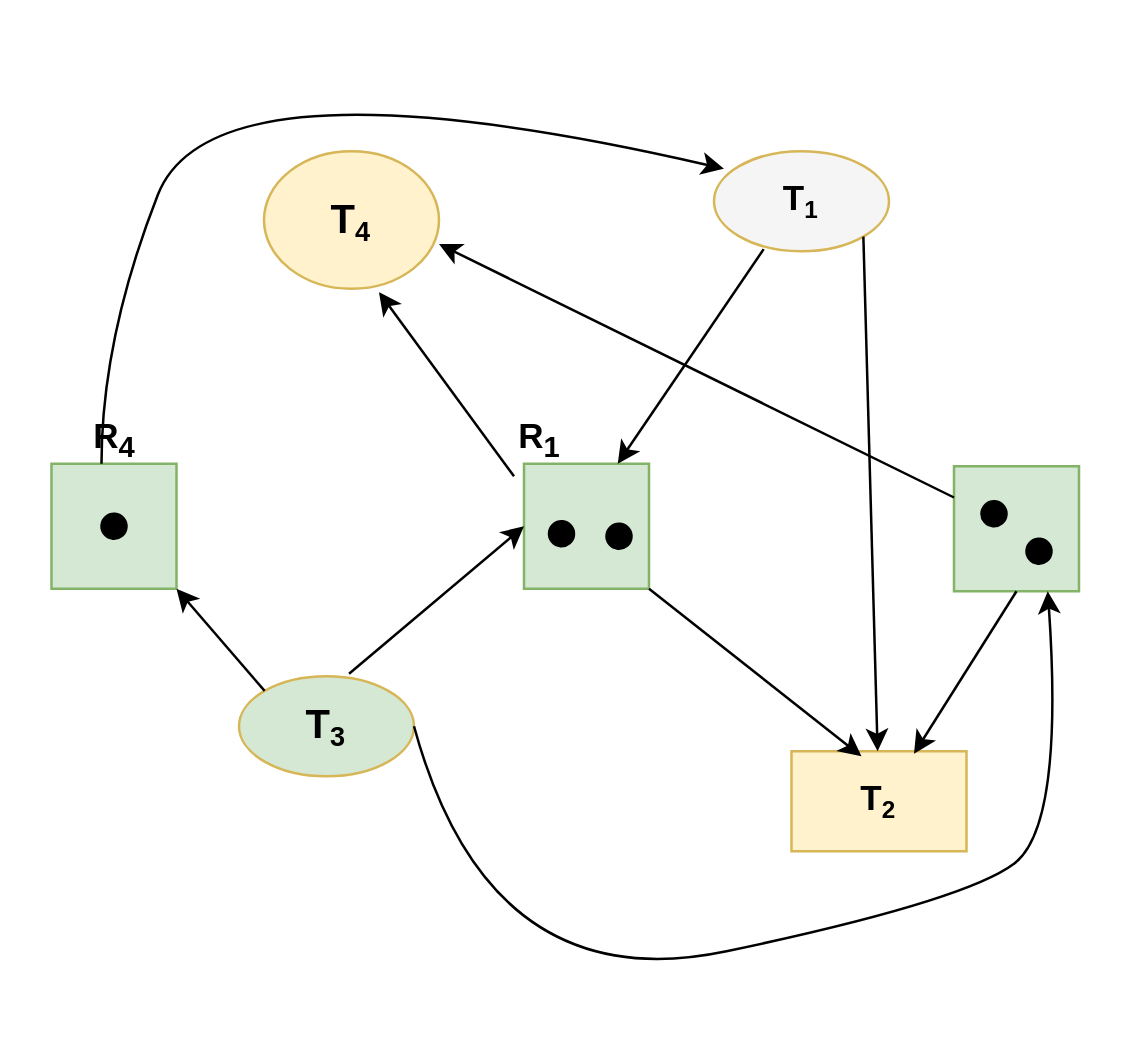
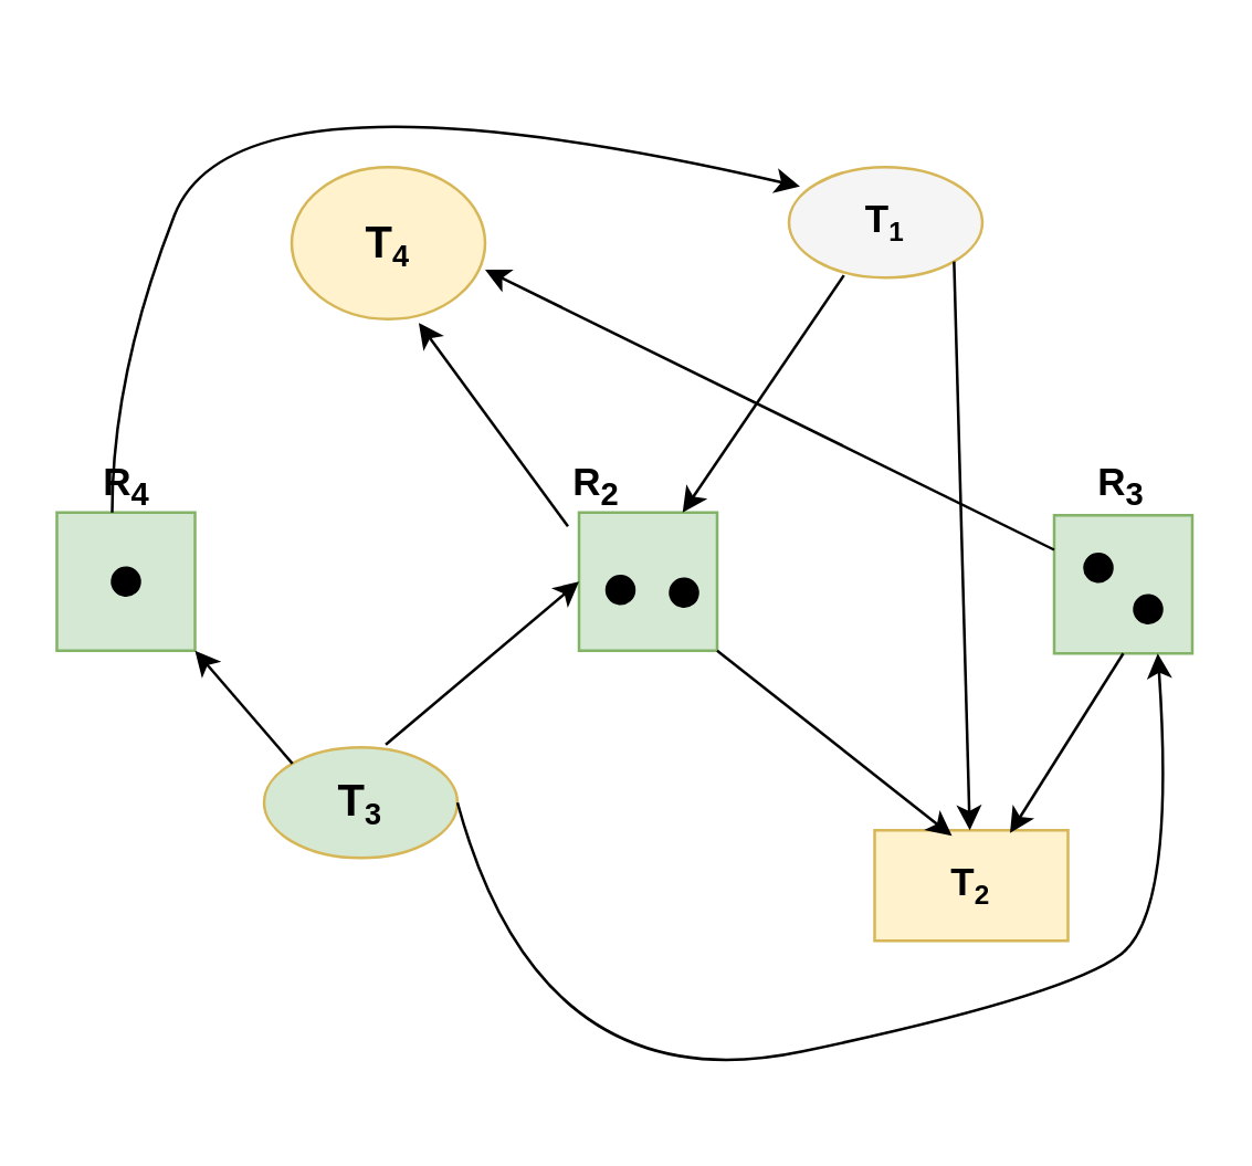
  <mxCell id="0" />
  <mxCell id="1" parent="0" />
  <mxCell id="2" value="" style="whiteSpace=wrap;html=1;aspect=fixed;fillColor=#d5e8d4;strokeColor=#82b366;" vertex="1" parent="1"><mxGeometry x="381" y="186" width="50" height="50" as="geometry" /></mxCell>
  <mxCell id="3" value="" style="whiteSpace=wrap;html=1;aspect=fixed;fillColor=#d5e8d4;strokeColor=#82b366;" vertex="1" parent="1"><mxGeometry x="209" y="185" width="50" height="50" as="geometry" /></mxCell>
  <mxCell id="4" value="" style="whiteSpace=wrap;html=1;aspect=fixed;fillColor=#d5e8d4;strokeColor=#82b366;" vertex="1" parent="1"><mxGeometry x="20" y="185" width="50" height="50" as="geometry" /></mxCell>
  <mxCell id="5" value="&lt;font&gt;&lt;b&gt;&lt;span style=&quot;font-size: 14px&quot;&gt;T&lt;/span&gt;&lt;span style=&quot;font-size: 11.667px&quot;&gt;&lt;sub&gt;2&lt;/sub&gt;&lt;/span&gt;&lt;/b&gt;&lt;/font&gt;" style="whiteSpace=wrap;html=1;fillColor=#fff2cc;strokeColor=#d6b656;rounded=0;" vertex="1" parent="1"><mxGeometry x="316" y="300" width="70" height="40" as="geometry" /></mxCell>
  <mxCell id="6" value="&lt;font&gt;&lt;b&gt;&lt;span style=&quot;font-size: 14px&quot;&gt;T&lt;/span&gt;&lt;span style=&quot;font-size: 11.667px&quot;&gt;&lt;sub&gt;1&lt;/sub&gt;&lt;/span&gt;&lt;/b&gt;&lt;/font&gt;" style="ellipse;whiteSpace=wrap;html=1;fillColor=#f5f5f5;strokeColor=#d6b656;" vertex="1" parent="1"><mxGeometry x="285" y="60" width="70" height="40" as="geometry" /></mxCell>
  <mxCell id="7" value="" style="ellipse;whiteSpace=wrap;html=1;aspect=fixed;rotation=5;fillColor=#000000;" vertex="1" parent="1"><mxGeometry x="40" y="205" width="10" height="10" as="geometry" /></mxCell>
  <mxCell id="8" value="" style="ellipse;whiteSpace=wrap;html=1;aspect=fixed;rotation=5;fillColor=#000000;" vertex="1" parent="1"><mxGeometry x="219" y="208" width="10" height="10" as="geometry" /></mxCell>
  <mxCell id="9" value="" style="ellipse;whiteSpace=wrap;html=1;aspect=fixed;rotation=5;fillColor=#000000;" vertex="1" parent="1"><mxGeometry x="392" y="200" width="10" height="10" as="geometry" /></mxCell>
  <mxCell id="10" value="&lt;font style=&quot;font-size: 14px&quot;&gt;&lt;b&gt;R&lt;sub&gt;4&lt;/sub&gt;&lt;/b&gt;&lt;/font&gt;" style="text;html=1;align=center;verticalAlign=middle;resizable=0;points=[];autosize=1;strokeColor=none;fillColor=none;" vertex="1" parent="1"><mxGeometry x="30" y="165" width="30" height="20" as="geometry" /></mxCell>
- <mxCell id="11" value="&lt;font style=&quot;font-size: 14px&quot;&gt;&lt;b&gt;R&lt;sub&gt;1&lt;/sub&gt;&lt;/b&gt;&lt;/font&gt;" style="text;html=1;align=center;verticalAlign=middle;resizable=0;points=[];autosize=1;strokeColor=none;fillColor=none;perimeterSpacing=1;" vertex="1" parent="1"><mxGeometry x="200" y="165" width="30" height="20" as="geometry" /></mxCell>
+ <mxCell id="11" value="&lt;font style=&quot;font-size: 14px&quot;&gt;&lt;b&gt;R&lt;sub&gt;2&lt;/sub&gt;&lt;/b&gt;&lt;/font&gt;" style="text;html=1;align=center;verticalAlign=middle;resizable=0;points=[];autosize=1;strokeColor=none;fillColor=none;perimeterSpacing=1;" vertex="1" parent="1"><mxGeometry x="200" y="165" width="30" height="20" as="geometry" /></mxCell>
+ <mxCell id="12" value="&lt;font style=&quot;font-size: 14px&quot;&gt;&lt;b&gt;R&lt;sub&gt;3&lt;/sub&gt;&lt;/b&gt;&lt;/font&gt;" style="text;html=1;align=center;verticalAlign=middle;resizable=0;points=[];autosize=1;strokeColor=none;fillColor=none;" vertex="1" parent="1"><mxGeometry x="390" y="165" width="30" height="20" as="geometry" /></mxCell>
  <mxCell id="13" value="" style="endArrow=classic;html=1;rounded=0;fontSize=14;exitX=1;exitY=1;exitDx=0;exitDy=0;" edge="1" parent="1" source="6" target="5"><mxGeometry width="50" height="50" relative="1" as="geometry"><mxPoint x="185" y="230" as="sourcePoint" /><mxPoint x="375" y="200" as="targetPoint" /></mxGeometry></mxCell>
  <mxCell id="14" value="" style="endArrow=classic;html=1;rounded=0;fontSize=14;entryX=0.7;entryY=0.025;entryDx=0;entryDy=0;entryPerimeter=0;exitX=0.5;exitY=1;exitDx=0;exitDy=0;" edge="1" parent="1" source="2" target="5"><mxGeometry width="50" height="50" relative="1" as="geometry"><mxPoint x="185" y="230" as="sourcePoint" /><mxPoint x="235" y="180" as="targetPoint" /></mxGeometry></mxCell>
  <mxCell id="15" value="" style="endArrow=classic;html=1;rounded=0;fontSize=14;entryX=0;entryY=0.5;entryDx=0;entryDy=0;exitX=0.629;exitY=-0.025;exitDx=0;exitDy=0;exitPerimeter=0;" edge="1" parent="1" source="16" target="3"><mxGeometry width="50" height="50" relative="1" as="geometry"><mxPoint x="75" y="210" as="sourcePoint" /><mxPoint x="235" y="180" as="targetPoint" /></mxGeometry></mxCell>
  <mxCell id="16" value="&lt;font&gt;&lt;b&gt;&lt;font size=&quot;3&quot;&gt;T&lt;/font&gt;&lt;font size=&quot;2&quot;&gt;&lt;sub&gt;3&lt;/sub&gt;&lt;/font&gt;&lt;/b&gt;&lt;/font&gt;" style="ellipse;whiteSpace=wrap;html=1;fillColor=#d5e8d4;strokeColor=#d6b656;" vertex="1" parent="1"><mxGeometry x="95" y="270" width="70" height="40" as="geometry" /></mxCell>
  <mxCell id="17" value="" style="ellipse;whiteSpace=wrap;html=1;aspect=fixed;rotation=5;fillColor=#000000;" vertex="1" parent="1"><mxGeometry x="242" y="209" width="10" height="10" as="geometry" /></mxCell>
  <mxCell id="18" value="" style="ellipse;whiteSpace=wrap;html=1;aspect=fixed;rotation=5;fillColor=#000000;" vertex="1" parent="1"><mxGeometry x="410" y="215" width="10" height="10" as="geometry" /></mxCell>
  <mxCell id="19" value="&lt;font&gt;&lt;b&gt;&lt;font size=&quot;3&quot;&gt;T&lt;/font&gt;&lt;font size=&quot;2&quot;&gt;&lt;sub&gt;4&lt;/sub&gt;&lt;/font&gt;&lt;/b&gt;&lt;/font&gt;" style="ellipse;whiteSpace=wrap;html=1;fillColor=#fff2cc;strokeColor=#d6b656;" vertex="1" parent="1"><mxGeometry x="105" y="60" width="70" height="55" as="geometry" /></mxCell>
  <mxCell id="20" value="" style="endArrow=classic;html=1;rounded=0;fontSize=14;exitX=1;exitY=1;exitDx=0;exitDy=0;entryX=0.75;entryY=0;entryDx=0;entryDy=0;" edge="1" parent="1" target="3"><mxGeometry width="50" height="50" relative="1" as="geometry"><mxPoint x="304.879" y="99.142" as="sourcePoint" /><mxPoint x="335.13" y="205" as="targetPoint" /></mxGeometry></mxCell>
  <mxCell id="21" value="" style="endArrow=classic;html=1;rounded=0;entryX=0.657;entryY=1.025;entryDx=0;entryDy=0;entryPerimeter=0;" edge="1" parent="1" target="19"><mxGeometry width="50" height="50" relative="1" as="geometry"><mxPoint x="205" y="190" as="sourcePoint" /><mxPoint x="155" y="130" as="targetPoint" /></mxGeometry></mxCell>
  <mxCell id="22" value="" style="endArrow=classic;html=1;rounded=0;fontSize=14;entryX=0.4;entryY=0.05;entryDx=0;entryDy=0;entryPerimeter=0;exitX=1;exitY=1;exitDx=0;exitDy=0;" edge="1" parent="1" source="3" target="5"><mxGeometry width="50" height="50" relative="1" as="geometry"><mxPoint x="265" y="220" as="sourcePoint" /><mxPoint x="385" y="210" as="targetPoint" /></mxGeometry></mxCell>
  <mxCell id="23" value="" style="endArrow=classic;html=1;rounded=0;fontSize=14;entryX=1;entryY=1;entryDx=0;entryDy=0;exitX=0;exitY=0;exitDx=0;exitDy=0;" edge="1" parent="1" source="16" target="4"><mxGeometry width="50" height="50" relative="1" as="geometry"><mxPoint x="149.03" y="279" as="sourcePoint" /><mxPoint x="219" y="220" as="targetPoint" /></mxGeometry></mxCell>
  <mxCell id="24" value="" style="endArrow=classic;html=1;rounded=0;entryX=1;entryY=0.675;entryDx=0;entryDy=0;entryPerimeter=0;exitX=0;exitY=0.25;exitDx=0;exitDy=0;" edge="1" parent="1" source="2" target="19"><mxGeometry width="50" height="50" relative="1" as="geometry"><mxPoint x="375" y="200" as="sourcePoint" /><mxPoint x="225" y="40" as="targetPoint" /></mxGeometry></mxCell>
  <mxCell id="25" value="" style="curved=1;endArrow=classic;html=1;rounded=0;entryX=0.057;entryY=0.175;entryDx=0;entryDy=0;entryPerimeter=0;" edge="1" parent="1" target="6"><mxGeometry width="50" height="50" relative="1" as="geometry"><mxPoint x="40" y="185" as="sourcePoint" /><mxPoint x="90" y="-20" as="targetPoint" /><Array as="points"><mxPoint x="40" y="135" /><mxPoint x="85" y="20" /></Array></mxGeometry></mxCell>
  <mxCell id="26" value="" style="curved=1;endArrow=classic;html=1;rounded=0;entryX=0.75;entryY=1;entryDx=0;entryDy=0;" edge="1" parent="1" target="2"><mxGeometry width="50" height="50" relative="1" as="geometry"><mxPoint x="165" y="290" as="sourcePoint" /><mxPoint x="215" y="240" as="targetPoint" /><Array as="points"><mxPoint x="195" y="400" /><mxPoint x="385" y="360" /><mxPoint x="425" y="330" /></Array></mxGeometry></mxCell>
